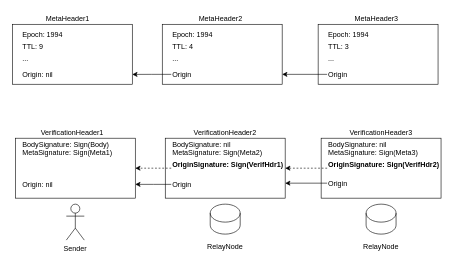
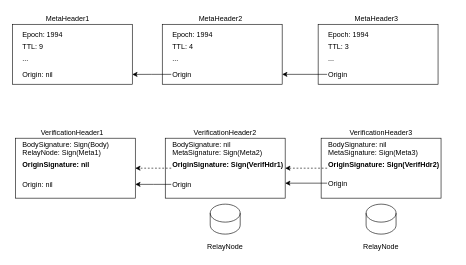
  <mxCell id="0" />
  <mxCell id="1" parent="0" />
  <mxCell id="2" value="" style="rounded=0;" parent="1" vertex="1"><mxGeometry x="25" y="230" width="200" height="100" as="geometry" /></mxCell>
- <mxCell id="3" value="Sender" style="shape=umlActor;verticalLabelPosition=bottom;verticalAlign=top;outlineConnect=0;" parent="1" vertex="1"><mxGeometry x="110" y="340" width="30" height="60" as="geometry" /></mxCell>
  <mxCell id="4" value="" style="rounded=0;" parent="1" vertex="1"><mxGeometry x="275" y="230" width="200" height="100" as="geometry" /></mxCell>
  <mxCell id="5" value="VerificationHeader2" style="text;strokeColor=none;fillColor=none;align=center;verticalAlign=middle;rounded=0;" parent="1" vertex="1"><mxGeometry x="355" y="210" width="40" height="20" as="geometry" /></mxCell>
  <mxCell id="6" value="" style="shape=cylinder3;boundedLbl=1;backgroundOutline=1;size=15;" parent="1" vertex="1"><mxGeometry x="350" y="340" width="50" height="50" as="geometry" /></mxCell>
  <mxCell id="7" value="RelayNode" style="text;strokeColor=none;fillColor=none;align=center;verticalAlign=middle;rounded=0;" parent="1" vertex="1"><mxGeometry x="355" y="400" width="40" height="20" as="geometry" /></mxCell>
  <mxCell id="8" value="BodySignature: nil" style="text;strokeColor=none;fillColor=none;align=left;verticalAlign=middle;rounded=0;fontStyle=0" parent="1" vertex="1"><mxGeometry x="285" y="230" width="110" height="20" as="geometry" /></mxCell>
  <mxCell id="9" value="" style="edgeStyle=orthogonalEdgeStyle;rounded=0;orthogonalLoop=1;jettySize=auto;exitX=0;exitY=0.5;exitDx=0;exitDy=0;" parent="1" source="10" edge="1"><mxGeometry relative="1" as="geometry"><mxPoint x="225" y="307" as="targetPoint" /></mxGeometry></mxCell>
  <mxCell id="10" value="Origin" style="text;strokeColor=none;fillColor=none;align=left;verticalAlign=middle;rounded=0;fontStyle=0" parent="1" vertex="1"><mxGeometry x="285" y="297" width="40" height="20" as="geometry" /></mxCell>
  <mxCell id="11" value="MetaSignature: Sign(Meta2)&#10;" style="text;strokeColor=none;fillColor=none;align=left;verticalAlign=middle;rounded=0;fontStyle=0" parent="1" vertex="1"><mxGeometry x="285" y="250" width="175" height="20" as="geometry" /></mxCell>
  <mxCell id="12" value="" style="edgeStyle=orthogonalEdgeStyle;rounded=0;orthogonalLoop=1;jettySize=auto;exitX=0;exitY=0.5;exitDx=0;exitDy=0;entryX=1;entryY=0.5;entryDx=0;entryDy=0;dashed=1;" parent="1" source="13" target="2" edge="1"><mxGeometry relative="1" as="geometry" /></mxCell>
  <mxCell id="13" value="OriginSignature: Sign(VerifHdr1)&#10;" style="text;strokeColor=none;fillColor=none;align=left;verticalAlign=middle;rounded=0;fontStyle=1" parent="1" vertex="1"><mxGeometry x="285" y="270" width="195" height="20" as="geometry" /></mxCell>
  <mxCell id="14" value="BodySignature: Sign(Body)" style="text;strokeColor=none;fillColor=none;align=left;verticalAlign=middle;rounded=0;fontStyle=0" parent="1" vertex="1"><mxGeometry x="35" y="230" width="210" height="20" as="geometry" /></mxCell>
  <mxCell id="15" value="Origin: nil" style="text;strokeColor=none;fillColor=none;align=left;verticalAlign=middle;rounded=0;fontStyle=0" parent="1" vertex="1"><mxGeometry x="35" y="297" width="60" height="20" as="geometry" /></mxCell>
- <mxCell id="16" value="MetaSignature: Sign(Meta1)&#10;" style="text;strokeColor=none;fillColor=none;align=left;verticalAlign=middle;rounded=0;fontStyle=0" parent="1" vertex="1"><mxGeometry x="35" y="250" width="165" height="20" as="geometry" /></mxCell>
+ <mxCell id="16" value="RelayNode: Sign(Meta1)&#10;" style="text;strokeColor=none;fillColor=none;align=left;verticalAlign=middle;rounded=0;fontStyle=0" parent="1" vertex="1"><mxGeometry x="35" y="250" width="165" height="20" as="geometry" /></mxCell>
+ <mxCell id="17" value="OriginSignature: nil&#10;" style="text;strokeColor=none;fillColor=none;align=left;verticalAlign=middle;rounded=0;fontStyle=1" parent="1" vertex="1"><mxGeometry x="35" y="270" width="175" height="20" as="geometry" /></mxCell>
  <mxCell id="18" value="" style="rounded=0;" parent="1" vertex="1"><mxGeometry x="535" y="230" width="200" height="100" as="geometry" /></mxCell>
  <mxCell id="19" value="VerificationHeader3" style="text;strokeColor=none;fillColor=none;align=center;verticalAlign=middle;rounded=0;" parent="1" vertex="1"><mxGeometry x="615" y="210" width="40" height="20" as="geometry" /></mxCell>
  <mxCell id="20" value="" style="shape=cylinder3;boundedLbl=1;backgroundOutline=1;size=15;" parent="1" vertex="1"><mxGeometry x="610" y="340" width="50" height="50" as="geometry" /></mxCell>
  <mxCell id="21" value="BodySignature: nil" style="text;strokeColor=none;fillColor=none;align=left;verticalAlign=middle;rounded=0;fontStyle=0" parent="1" vertex="1"><mxGeometry x="545" y="230" width="110" height="20" as="geometry" /></mxCell>
  <mxCell id="22" value="" style="edgeStyle=orthogonalEdgeStyle;rounded=0;orthogonalLoop=1;jettySize=auto;exitX=0;exitY=0.5;exitDx=0;exitDy=0;entryX=1;entryY=0.75;entryDx=0;entryDy=0;" parent="1" source="23" target="4" edge="1"><mxGeometry relative="1" as="geometry" /></mxCell>
  <mxCell id="23" value="Origin" style="text;strokeColor=none;fillColor=none;align=left;verticalAlign=middle;rounded=0;fontStyle=0" parent="1" vertex="1"><mxGeometry x="545" y="295" width="40" height="20" as="geometry" /></mxCell>
  <mxCell id="24" value="MetaSignature: Sign(Meta3)&#10;" style="text;strokeColor=none;fillColor=none;align=left;verticalAlign=middle;rounded=0;fontStyle=0" parent="1" vertex="1"><mxGeometry x="545" y="250" width="165" height="20" as="geometry" /></mxCell>
  <mxCell id="25" value="" style="edgeStyle=orthogonalEdgeStyle;rounded=0;orthogonalLoop=1;jettySize=auto;entryX=1;entryY=0.5;entryDx=0;entryDy=0;dashed=1;exitX=0;exitY=0.5;exitDx=0;exitDy=0;" parent="1" source="26" target="4" edge="1"><mxGeometry relative="1" as="geometry"><mxPoint x="530" y="280" as="sourcePoint" /></mxGeometry></mxCell>
  <mxCell id="26" value="OriginSignature: Sign(VerifHdr2)&#10;" style="text;strokeColor=none;fillColor=none;align=left;verticalAlign=middle;rounded=0;fontStyle=1" parent="1" vertex="1"><mxGeometry x="545" y="270" width="195" height="20" as="geometry" /></mxCell>
  <mxCell id="27" value="RelayNode" style="text;strokeColor=none;fillColor=none;align=center;verticalAlign=middle;rounded=0;" parent="1" vertex="1"><mxGeometry x="615" y="400" width="40" height="20" as="geometry" /></mxCell>
  <mxCell id="28" value="VerificationHeader1" style="text;strokeColor=none;fillColor=none;align=center;verticalAlign=middle;rounded=0;" parent="1" vertex="1"><mxGeometry x="100" y="210" width="40" height="20" as="geometry" /></mxCell>
  <mxCell id="29" value="" style="rounded=0;" parent="1" vertex="1"><mxGeometry x="20" y="40" width="200" height="100" as="geometry" /></mxCell>
  <mxCell id="30" value="" style="rounded=0;" parent="1" vertex="1"><mxGeometry x="270" y="40" width="200" height="100" as="geometry" /></mxCell>
  <mxCell id="31" value="" style="rounded=0;" parent="1" vertex="1"><mxGeometry x="530" y="40" width="200" height="100" as="geometry" /></mxCell>
  <mxCell id="32" value="MetaHeader2" style="text;strokeColor=none;fillColor=none;align=center;verticalAlign=middle;rounded=0;" parent="1" vertex="1"><mxGeometry x="347.5" y="20" width="40" height="20" as="geometry" /></mxCell>
  <mxCell id="33" value="MetaHeader3" style="text;strokeColor=none;fillColor=none;align=center;verticalAlign=middle;rounded=0;" parent="1" vertex="1"><mxGeometry x="607.5" y="20" width="40" height="20" as="geometry" /></mxCell>
  <mxCell id="34" value="MetaHeader1" style="text;strokeColor=none;fillColor=none;align=center;verticalAlign=middle;rounded=0;" parent="1" vertex="1"><mxGeometry x="92.5" y="20" width="40" height="20" as="geometry" /></mxCell>
  <mxCell id="35" value="Epoch: 1994" style="text;strokeColor=none;fillColor=none;align=left;verticalAlign=middle;rounded=0;fontStyle=0" parent="1" vertex="1"><mxGeometry x="35" y="46.5" width="210" height="20" as="geometry" /></mxCell>
  <mxCell id="36" value="Origin: nil" style="text;strokeColor=none;fillColor=none;align=left;verticalAlign=middle;rounded=0;fontStyle=0" parent="1" vertex="1"><mxGeometry x="35" y="113.5" width="60" height="20" as="geometry" /></mxCell>
  <mxCell id="37" value="TTL: 9" style="text;strokeColor=none;fillColor=none;align=left;verticalAlign=middle;rounded=0;fontStyle=0" parent="1" vertex="1"><mxGeometry x="35" y="66.5" width="40" height="20" as="geometry" /></mxCell>
  <mxCell id="38" value="..." style="text;strokeColor=none;fillColor=none;align=left;verticalAlign=middle;rounded=0;" parent="1" vertex="1"><mxGeometry x="35" y="86.5" width="40" height="20" as="geometry" /></mxCell>
  <mxCell id="39" value="Epoch: 1994" style="text;strokeColor=none;fillColor=none;align=left;verticalAlign=middle;rounded=0;fontStyle=0" parent="1" vertex="1"><mxGeometry x="285" y="46.5" width="210" height="20" as="geometry" /></mxCell>
  <mxCell id="40" value="" style="edgeStyle=orthogonalEdgeStyle;rounded=0;orthogonalLoop=1;jettySize=auto;exitX=0;exitY=0.5;exitDx=0;exitDy=0;entryX=1;entryY=0.836;entryDx=0;entryDy=0;entryPerimeter=0;" parent="1" source="41" target="29" edge="1"><mxGeometry relative="1" as="geometry" /></mxCell>
  <mxCell id="41" value="Origin" style="text;strokeColor=none;fillColor=none;align=left;verticalAlign=middle;rounded=0;fontStyle=0" parent="1" vertex="1"><mxGeometry x="285" y="113.5" width="60" height="20" as="geometry" /></mxCell>
  <mxCell id="42" value="TTL: 4" style="text;strokeColor=none;fillColor=none;align=left;verticalAlign=middle;rounded=0;fontStyle=0" parent="1" vertex="1"><mxGeometry x="285" y="66.5" width="40" height="20" as="geometry" /></mxCell>
  <mxCell id="43" value="..." style="text;strokeColor=none;fillColor=none;align=left;verticalAlign=middle;rounded=0;" parent="1" vertex="1"><mxGeometry x="285" y="86.5" width="40" height="20" as="geometry" /></mxCell>
  <mxCell id="44" value="Epoch: 1994" style="text;strokeColor=none;fillColor=none;align=left;verticalAlign=middle;rounded=0;fontStyle=0" parent="1" vertex="1"><mxGeometry x="545" y="46.5" width="210" height="20" as="geometry" /></mxCell>
  <mxCell id="45" value="" style="edgeStyle=orthogonalEdgeStyle;rounded=0;orthogonalLoop=1;jettySize=auto;entryX=1;entryY=0.835;entryDx=0;entryDy=0;entryPerimeter=0;fontStyle=0" parent="1" source="46" target="30" edge="1"><mxGeometry relative="1" as="geometry" /></mxCell>
  <mxCell id="46" value="Origin" style="text;strokeColor=none;fillColor=none;align=left;verticalAlign=middle;rounded=0;fontStyle=0" parent="1" vertex="1"><mxGeometry x="545" y="113.5" width="60" height="20" as="geometry" /></mxCell>
  <mxCell id="47" value="TTL: 3" style="text;strokeColor=none;fillColor=none;align=left;verticalAlign=middle;rounded=0;fontStyle=0" parent="1" vertex="1"><mxGeometry x="545" y="66.5" width="40" height="20" as="geometry" /></mxCell>
  <mxCell id="48" value="..." style="text;strokeColor=none;fillColor=none;align=left;verticalAlign=middle;rounded=0;" parent="1" vertex="1"><mxGeometry x="545" y="86.5" width="40" height="20" as="geometry" /></mxCell>
